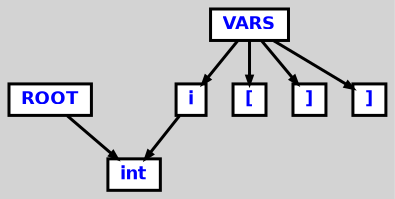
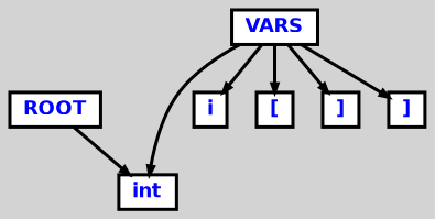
  digraph {
    bgcolor=lightgrey
    ordering=out
    ranksep=.4
    node [color=black fillcolor=white fixedsize=false fontcolor=blue fontname="Helvetica-bold" fontsize=12 shape=box style="filled, solid, bold"]
    edge [arrowsize=.5 color=black style=bold]
    n1 [height=.25 label=ROOT width=.25]
    n2 [height=.25 label=int width=.25]
    n3 [height=.25 label=VARS width=.25]
    n4 [height=.25 label=i width=.25]
    n5 [height=.25 label="[" width=.25]
    n6 [height=.25 label="]" width=.25]
    n7 [height=.25 label="]" width=.25]
    n1 -> n2
-   n4 -> n2
+   n3 -> n2
    n3 -> n4
    n3 -> n5
    n3 -> n6
    n3 -> n7
  }
